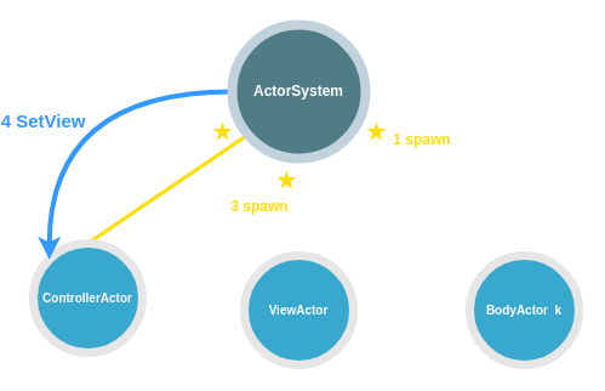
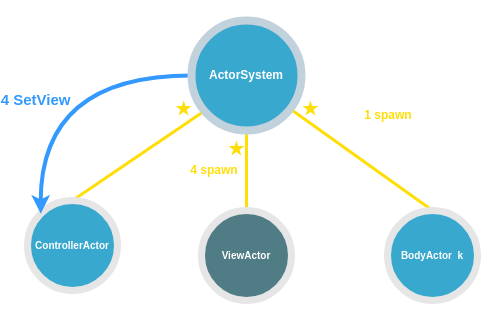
  <mxCell id="0" />
  <mxCell id="1" parent="0" />
+ <mxCell id="2" value="" style="endArrow=none;html=1;rounded=0;fontSize=60;fontColor=#FFFFFF;strokeWidth=3;exitX=0.5;exitY=0;exitDx=0;exitDy=0;startSize=6;sourcePerimeterSpacing=0;strokeColor=#FFDE08;entryX=0.918;entryY=0.818;entryDx=0;entryDy=0;entryPerimeter=0;" edge="1" parent="1" source="10" target="8"><mxGeometry width="50" height="50" relative="1" as="geometry"><mxPoint x="40" y="230" as="sourcePoint" /><mxPoint x="212.173" y="123.849" as="targetPoint" /></mxGeometry></mxCell>
+ <mxCell id="3" value="" style="endArrow=none;html=1;rounded=0;fontSize=60;fontColor=#FFFFFF;strokeWidth=3;exitX=0.5;exitY=0;exitDx=0;exitDy=0;startSize=6;sourcePerimeterSpacing=0;strokeColor=#FFDE08;entryX=0.5;entryY=1;entryDx=0;entryDy=0;" edge="1" parent="1" source="9" target="8"><mxGeometry width="50" height="50" relative="1" as="geometry"><mxPoint x="30" y="220" as="sourcePoint" /><mxPoint x="202" y="110" as="targetPoint" /></mxGeometry></mxCell>
  <mxCell id="4" value="" style="endArrow=none;html=1;rounded=0;fontSize=60;fontColor=#FFFFFF;strokeWidth=3;exitX=0.5;exitY=0;exitDx=0;exitDy=0;startSize=6;sourcePerimeterSpacing=0;strokeColor=#FFDE08;entryX=0.114;entryY=0.825;entryDx=0;entryDy=0;entryPerimeter=0;" edge="1" parent="1" source="5" target="8"><mxGeometry width="50" height="50" relative="1" as="geometry"><mxPoint x="115" y="200" as="sourcePoint" /><mxPoint x="165" y="150" as="targetPoint" /></mxGeometry></mxCell>
  <mxCell id="5" value="ControllerActor" style="ellipse;whiteSpace=wrap;html=1;aspect=fixed;fillColor=#38a8ce;strokeColor=#E6E6E6;strokeWidth=7;sketch=0;fontSize=10;fontColor=#FFFFFF;fontStyle=1" vertex="1" parent="1"><mxGeometry x="20" y="200" width="90" height="90" as="geometry" /></mxCell>
  <mxCell id="6" style="edgeStyle=orthogonalEdgeStyle;rounded=0;orthogonalLoop=1;jettySize=auto;html=1;entryX=0;entryY=0;entryDx=0;entryDy=0;fontColor=#FFDE08;strokeColor=#3399FF;curved=1;fontStyle=0;fontSize=15;strokeWidth=4;" edge="1" parent="1" source="8" target="5"><mxGeometry relative="1" as="geometry" /></mxCell>
  <mxCell id="7" value="&lt;font color=&quot;#3399ff&quot;&gt;&lt;b&gt;4 SetView&lt;/b&gt;&lt;/font&gt;" style="edgeLabel;html=1;align=center;verticalAlign=middle;resizable=0;points=[];fontSize=15;fontColor=#FFDE08;" vertex="1" connectable="0" parent="6"><mxGeometry x="-0.248" y="23" relative="1" as="geometry"><mxPoint x="-48" as="offset" /></mxGeometry></mxCell>
- <mxCell id="8" value="ActorSystem" style="ellipse;whiteSpace=wrap;html=1;aspect=fixed;fillColor=#507C85;strokeColor=#C2D2DC;strokeWidth=8;sketch=0;shadow=0;perimeterSpacing=0;fontColor=#FFFFFF;fontSize=12;fontStyle=1" vertex="1" parent="1"><mxGeometry x="184" y="20" width="110" height="110" as="geometry" /></mxCell>
- <mxCell id="9" value="ViewActor" style="ellipse;whiteSpace=wrap;html=1;aspect=fixed;fillColor=#38a8ce;strokeColor=#E6E6E6;strokeWidth=7;sketch=0;fontSize=10;fontColor=#FFFFFF;fontStyle=1" vertex="1" parent="1"><mxGeometry x="194" y="210" width="90" height="90" as="geometry" /></mxCell>
+ <mxCell id="8" value="ActorSystem" style="ellipse;whiteSpace=wrap;html=1;aspect=fixed;fillColor=#38a8ce;strokeColor=#C2D2DC;strokeWidth=8;sketch=0;shadow=0;perimeterSpacing=0;fontColor=#FFFFFF;fontSize=12;fontStyle=1;" vertex="1" parent="1"><mxGeometry x="184" y="20" width="110" height="110" as="geometry" /></mxCell>
+ <mxCell id="9" value="ViewActor" style="ellipse;whiteSpace=wrap;html=1;aspect=fixed;fillColor=#507c85;strokeColor=#E6E6E6;strokeWidth=7;sketch=0;fontSize=10;fontColor=#FFFFFF;fontStyle=1;" vertex="1" parent="1"><mxGeometry x="194" y="210" width="90" height="90" as="geometry" /></mxCell>
  <mxCell id="10" value="BodyActor&amp;nbsp; k" style="ellipse;whiteSpace=wrap;html=1;aspect=fixed;fillColor=#38a8ce;strokeColor=#E6E6E6;strokeWidth=7;sketch=0;fontSize=10;fontColor=#FFFFFF;fontStyle=1" vertex="1" parent="1"><mxGeometry x="380" y="210" width="90" height="90" as="geometry" /></mxCell>
  <mxCell id="11" value="" style="verticalLabelPosition=bottom;verticalAlign=top;html=1;shape=mxgraph.basic.star;strokeColor=none;fillColor=#FFDE08;" vertex="1" parent="1"><mxGeometry x="168.21" y="100" width="15.79" height="15" as="geometry" /></mxCell>
  <mxCell id="12" value="" style="verticalLabelPosition=bottom;verticalAlign=top;html=1;shape=mxgraph.basic.star;strokeColor=none;fillColor=#FFDE08;" vertex="1" parent="1"><mxGeometry x="295" y="100" width="15.79" height="15" as="geometry" /></mxCell>
- <mxCell id="13" value="&lt;font color=&quot;#ffde08&quot;&gt;1 spawn&lt;/font&gt;" style="text;html=1;strokeColor=none;fillColor=none;align=center;verticalAlign=middle;whiteSpace=wrap;rounded=0;fontStyle=1" vertex="1" parent="1"><mxGeometry x="310.79" y="100" width="60" height="30" as="geometry" /></mxCell>
+ <mxCell id="13" value="&lt;font color=&quot;#ffde08&quot;&gt;1 spawn&lt;/font&gt;" style="text;html=1;strokeColor=none;fillColor=none;align=center;verticalAlign=middle;whiteSpace=wrap;rounded=0;fontStyle=1" vertex="1" parent="1"><mxGeometry x="350.79" y="100" width="60" height="30" as="geometry" /></mxCell>
  <mxCell id="14" value="" style="verticalLabelPosition=bottom;verticalAlign=top;html=1;shape=mxgraph.basic.star;strokeColor=none;fillColor=#FFDE08;" vertex="1" parent="1"><mxGeometry x="221" y="140" width="15.79" height="15" as="geometry" /></mxCell>
- <mxCell id="15" value="&lt;font color=&quot;#ffde08&quot;&gt;3 spawn&lt;/font&gt;" style="text;html=1;strokeColor=none;fillColor=none;align=center;verticalAlign=middle;whiteSpace=wrap;rounded=0;fontStyle=1" vertex="1" parent="1"><mxGeometry x="176.79" y="155" width="60" height="30" as="geometry" /></mxCell>
+ <mxCell id="15" value="&lt;font color=&quot;#ffde08&quot;&gt;4 spawn&lt;/font&gt;" style="text;html=1;strokeColor=none;fillColor=none;align=center;verticalAlign=middle;whiteSpace=wrap;rounded=0;fontStyle=1" vertex="1" parent="1"><mxGeometry x="176.79" y="155" width="60" height="30" as="geometry" /></mxCell>
